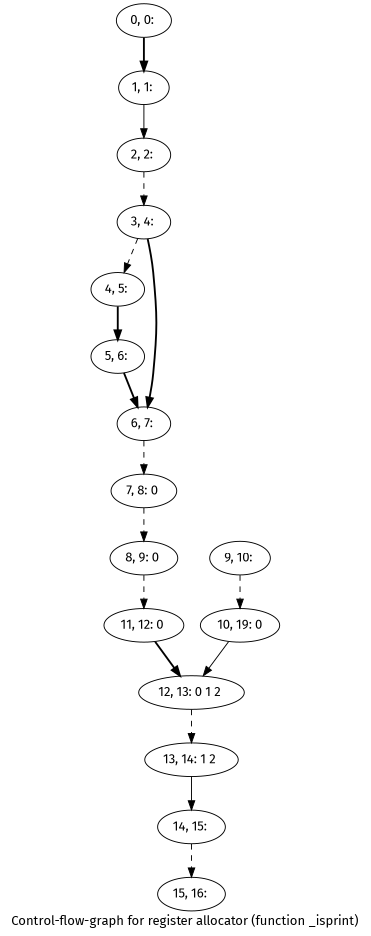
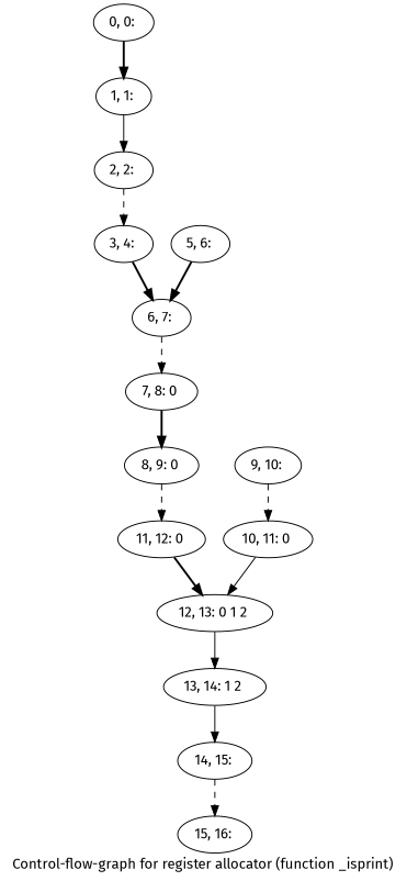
  digraph {
    fontname="Fira Sans"
    label="Control-flow-graph for register allocator (function _isprint)"
    node [fontname="Fira Sans"]
    edge [fontname="Fira Sans" style=dashed]
    n1 [label="0, 0: "]
    n2 [label="1, 1: "]
    n3 [label="2, 2: "]
    n4 [label="3, 4: "]
-   n5 [label="4, 5: "]
    n6 [label="6, 7: "]
    n7 [label="5, 6: "]
    n8 [label="7, 8: 0 "]
    n9 [label="9, 10: "]
-   n10 [label="10, 19: 0"]
+   n10 [label="10, 11: 0 "]
    n11 [label="8, 9: 0 "]
    n12 [label="11, 12: 0 "]
    n13 [label="12, 13: 0 1 2 "]
    n14 [label="13, 14: 1 2 "]
    n15 [label="14, 15: "]
    n16 [label="15, 16: "]
    n1 -> n2 [style=bold]
    n2 -> n3 [style=solid]
    n3 -> n4
-   n4 -> n5
    n4 -> n6 [style=bold]
-   n5 -> n7 [style=bold]
    n6 -> n8
    n7 -> n6 [style=bold]
-   n8 -> n11
+   n8 -> n11 [style=bold]
    n9 -> n10
    n10 -> n13 [style=solid]
    n11 -> n12
    n12 -> n13 [style=bold]
-   n13 -> n14
+   n13 -> n14 [style=solid]
    n14 -> n15 [style=solid]
    n15 -> n16
  }
